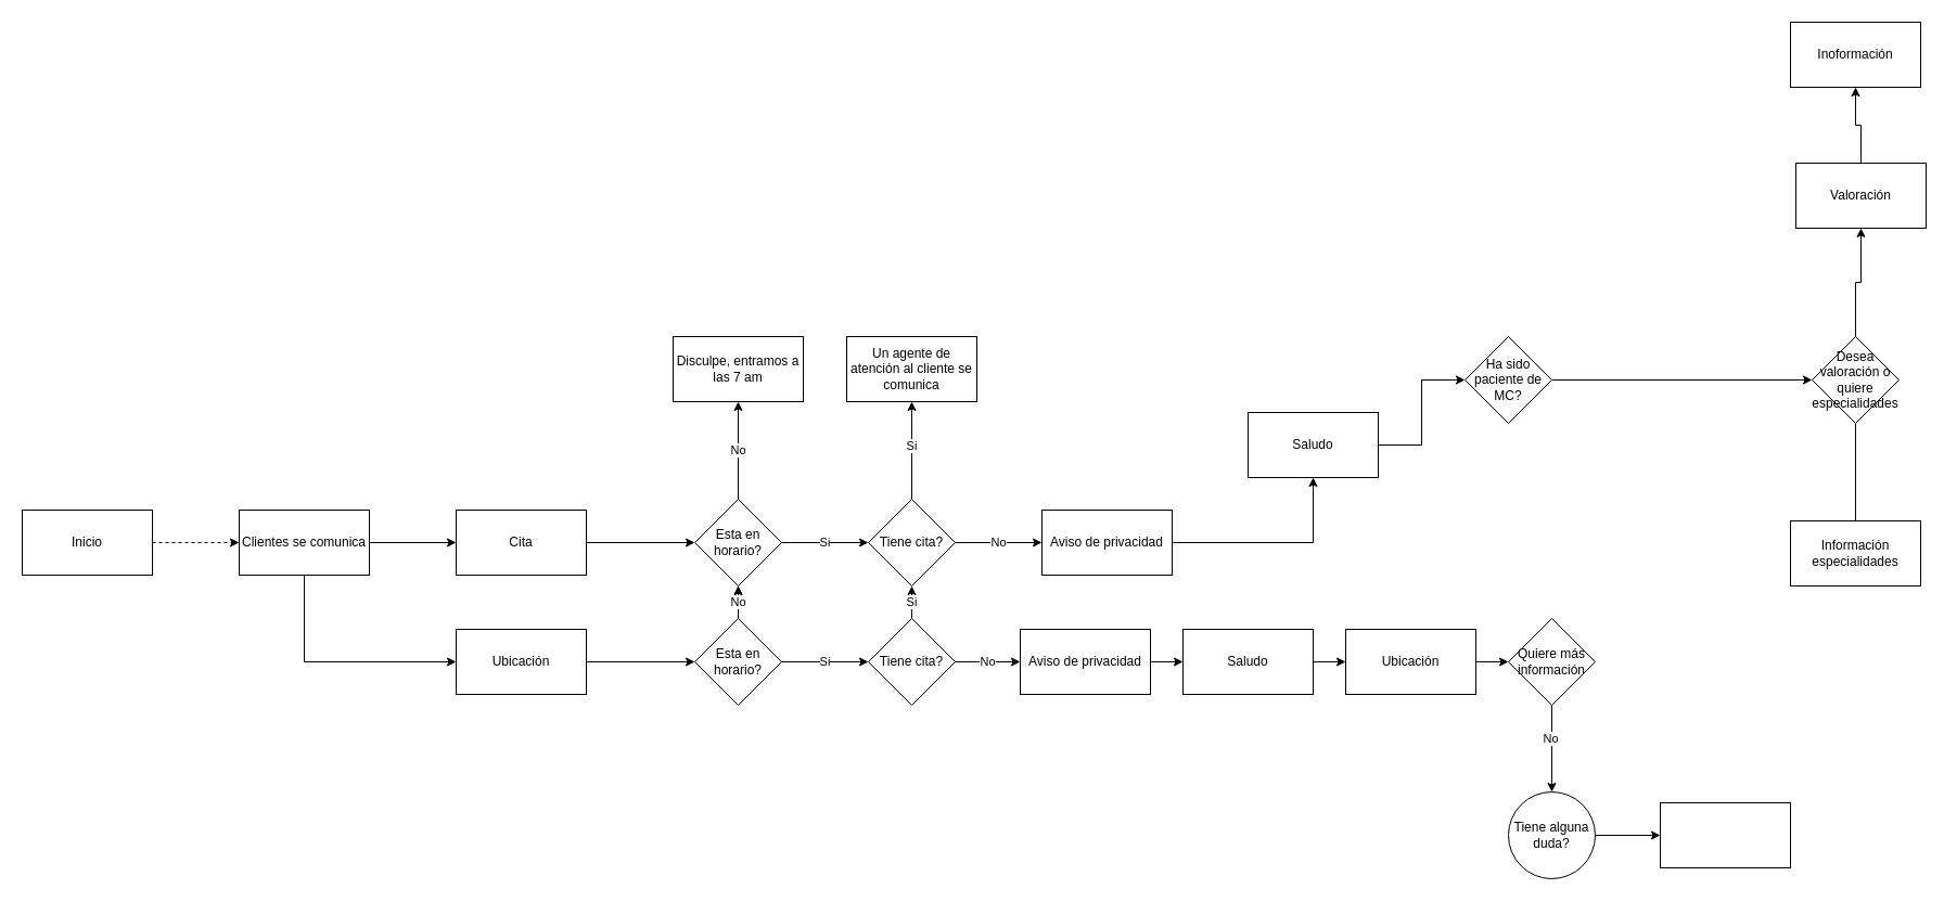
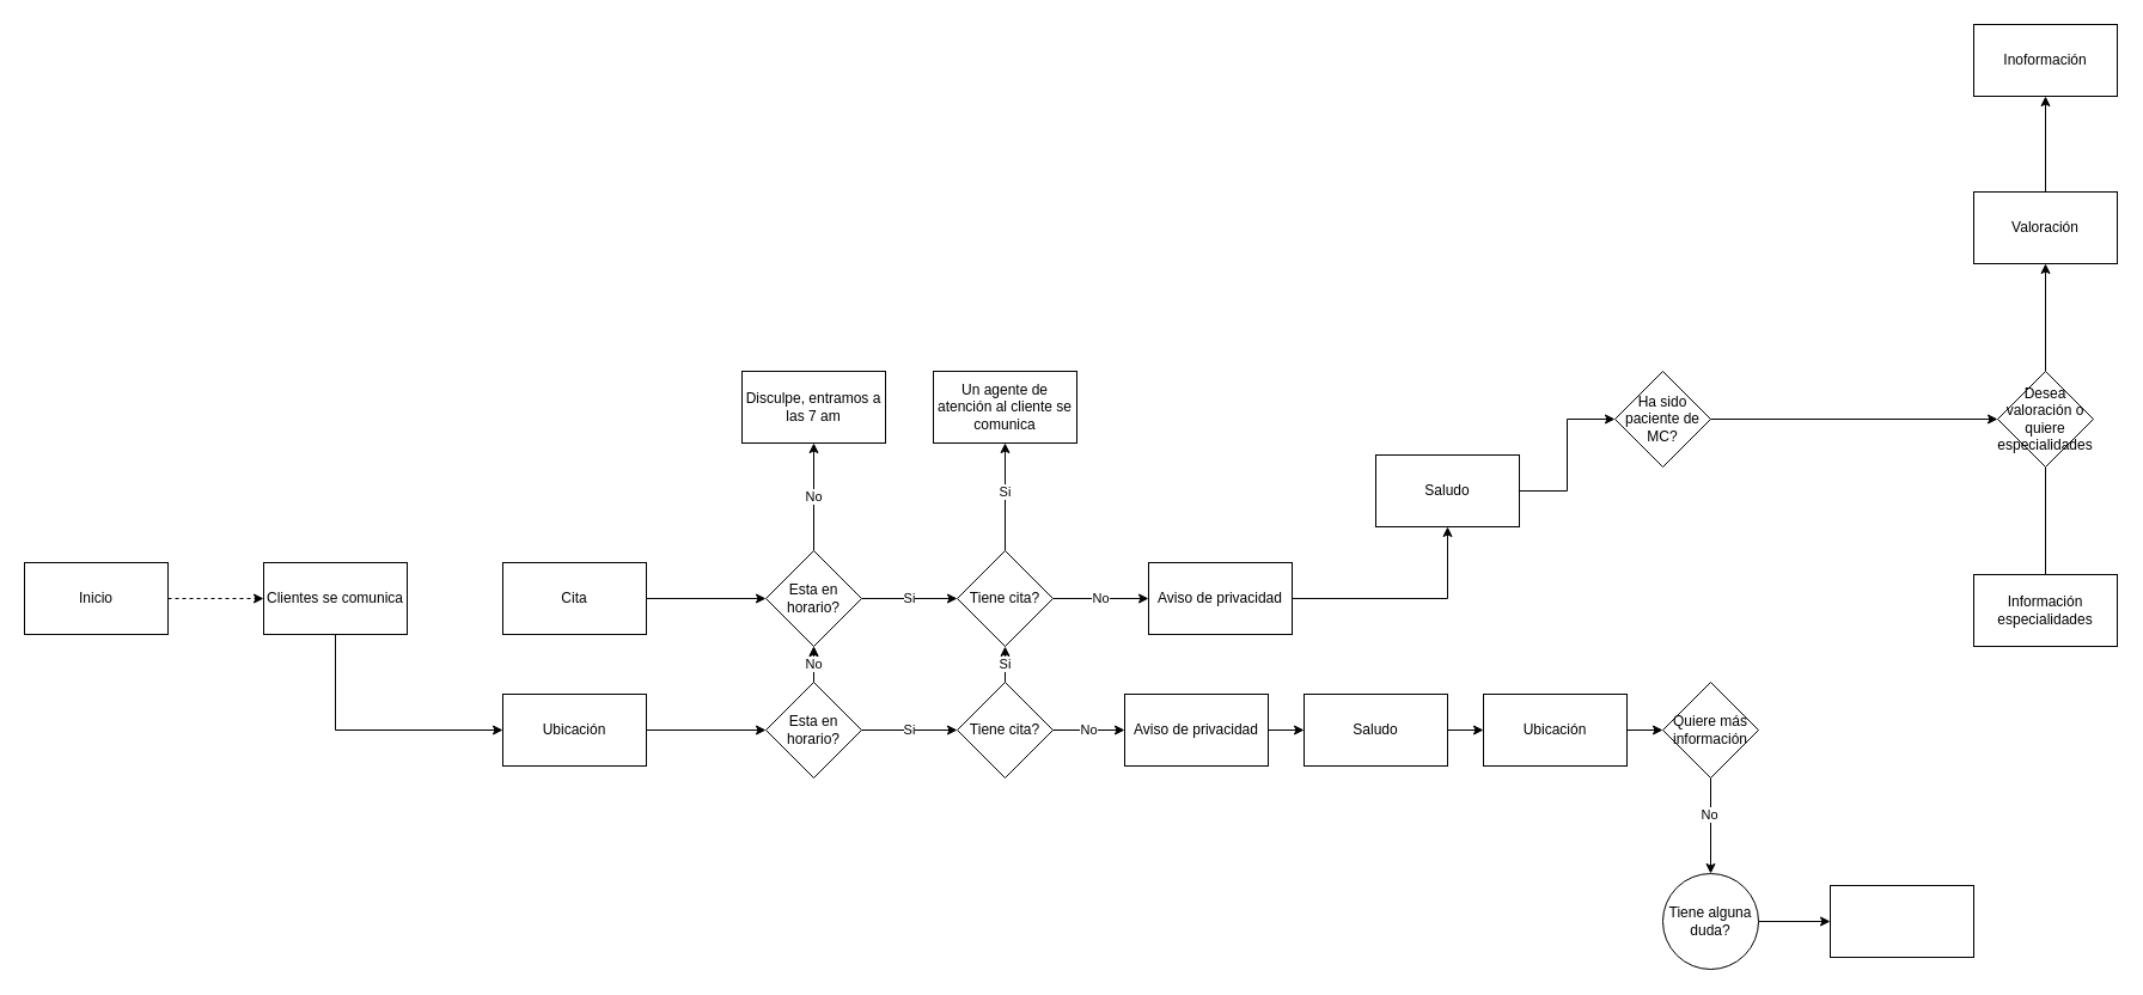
  <mxCell id="0" />
  <mxCell id="1" parent="0" />
  <mxCell id="2" value="" style="edgeStyle=orthogonalEdgeStyle;rounded=0;orthogonalLoop=1;jettySize=auto;html=1;dashed=1;" edge="1" parent="1" source="3" target="6"><mxGeometry relative="1" as="geometry" /></mxCell>
  <mxCell id="3" value="Inicio" style="rounded=0;whiteSpace=wrap;html=1;" vertex="1" parent="1"><mxGeometry x="20" y="470" width="120" height="60" as="geometry" /></mxCell>
- <mxCell id="4" value="" style="edgeStyle=orthogonalEdgeStyle;rounded=0;orthogonalLoop=1;jettySize=auto;html=1;" edge="1" parent="1" source="6" target="12"><mxGeometry relative="1" as="geometry" /></mxCell>
  <mxCell id="5" style="edgeStyle=orthogonalEdgeStyle;rounded=0;orthogonalLoop=1;jettySize=auto;html=1;entryX=0;entryY=0.5;entryDx=0;entryDy=0;" edge="1" parent="1" source="6" target="32"><mxGeometry relative="1" as="geometry"><Array as="points"><mxPoint x="280" y="610" /></Array></mxGeometry></mxCell>
  <mxCell id="6" value="Clientes se comunica" style="rounded=0;whiteSpace=wrap;html=1;" vertex="1" parent="1"><mxGeometry x="220" y="470" width="120" height="60" as="geometry" /></mxCell>
  <mxCell id="7" value="" style="edgeStyle=orthogonalEdgeStyle;rounded=0;orthogonalLoop=1;jettySize=auto;html=1;" edge="1" parent="1" source="8" target="10"><mxGeometry relative="1" as="geometry" /></mxCell>
  <mxCell id="8" value="Aviso de privacidad" style="rounded=0;whiteSpace=wrap;html=1;" vertex="1" parent="1"><mxGeometry x="960" y="470" width="120" height="60" as="geometry" /></mxCell>
  <mxCell id="9" value="" style="edgeStyle=orthogonalEdgeStyle;rounded=0;orthogonalLoop=1;jettySize=auto;html=1;" edge="1" parent="1" source="10" target="17"><mxGeometry relative="1" as="geometry" /></mxCell>
  <mxCell id="10" value="Saludo" style="whiteSpace=wrap;html=1;rounded=0;" vertex="1" parent="1"><mxGeometry x="1150" y="380" width="120" height="60" as="geometry" /></mxCell>
  <mxCell id="11" value="" style="edgeStyle=orthogonalEdgeStyle;rounded=0;orthogonalLoop=1;jettySize=auto;html=1;" edge="1" parent="1" source="12" target="15"><mxGeometry relative="1" as="geometry" /></mxCell>
  <mxCell id="12" value="Cita" style="whiteSpace=wrap;html=1;rounded=0;" vertex="1" parent="1"><mxGeometry x="420" y="470" width="120" height="60" as="geometry" /></mxCell>
  <mxCell id="13" value="No" style="edgeStyle=orthogonalEdgeStyle;rounded=0;orthogonalLoop=1;jettySize=auto;html=1;" edge="1" parent="1" source="15" target="18"><mxGeometry x="-0.002" relative="1" as="geometry"><mxPoint as="offset" /></mxGeometry></mxCell>
  <mxCell id="14" value="Si" style="edgeStyle=orthogonalEdgeStyle;rounded=0;orthogonalLoop=1;jettySize=auto;html=1;" edge="1" parent="1" source="15" target="22"><mxGeometry relative="1" as="geometry" /></mxCell>
  <mxCell id="15" value="Esta en horario?" style="rhombus;whiteSpace=wrap;html=1;rounded=0;" vertex="1" parent="1"><mxGeometry x="640" y="460" width="80" height="80" as="geometry" /></mxCell>
  <mxCell id="16" style="edgeStyle=orthogonalEdgeStyle;rounded=0;orthogonalLoop=1;jettySize=auto;html=1;entryX=0;entryY=0.5;entryDx=0;entryDy=0;" edge="1" parent="1" source="17" target="26"><mxGeometry relative="1" as="geometry" /></mxCell>
  <mxCell id="17" value="Ha sido paciente de MC?" style="rhombus;whiteSpace=wrap;html=1;" vertex="1" parent="1"><mxGeometry x="1350" y="310" width="80" height="80" as="geometry" /></mxCell>
  <mxCell id="18" value="Disculpe, entramos a las 7 am" style="whiteSpace=wrap;html=1;rounded=0;" vertex="1" parent="1"><mxGeometry x="620" y="310" width="120" height="60" as="geometry" /></mxCell>
  <mxCell id="19" value="No" style="edgeStyle=orthogonalEdgeStyle;rounded=0;orthogonalLoop=1;jettySize=auto;html=1;" edge="1" parent="1" source="22" target="8"><mxGeometry relative="1" as="geometry"><mxPoint as="offset" /></mxGeometry></mxCell>
  <mxCell id="20" value="" style="edgeStyle=orthogonalEdgeStyle;rounded=0;orthogonalLoop=1;jettySize=auto;html=1;" edge="1" parent="1" source="22" target="23"><mxGeometry relative="1" as="geometry" /></mxCell>
  <mxCell id="21" value="Si" style="edgeLabel;html=1;align=center;verticalAlign=middle;resizable=0;points=[];" vertex="1" connectable="0" parent="20"><mxGeometry x="0.111" y="1" relative="1" as="geometry"><mxPoint as="offset" /></mxGeometry></mxCell>
  <mxCell id="22" value="Tiene cita?" style="rhombus;whiteSpace=wrap;html=1;rounded=0;" vertex="1" parent="1"><mxGeometry x="800" y="460" width="80" height="80" as="geometry" /></mxCell>
  <mxCell id="23" value="Un agente de atención al cliente se comunica" style="whiteSpace=wrap;html=1;rounded=0;" vertex="1" parent="1"><mxGeometry x="780" y="310" width="120" height="60" as="geometry" /></mxCell>
  <mxCell id="24" value="" style="edgeStyle=orthogonalEdgeStyle;rounded=0;orthogonalLoop=1;jettySize=auto;html=1;" edge="1" parent="1" source="26" target="28"><mxGeometry relative="1" as="geometry" /></mxCell>
  <mxCell id="25" value="" style="edgeStyle=orthogonalEdgeStyle;rounded=0;orthogonalLoop=1;jettySize=auto;html=1;endArrow=none;" edge="1" parent="1" source="26" target="29"><mxGeometry relative="1" as="geometry" /></mxCell>
  <mxCell id="26" value="Desea valoración o quiere especialidades" style="rhombus;whiteSpace=wrap;html=1;" vertex="1" parent="1"><mxGeometry x="1670" y="310" width="80" height="80" as="geometry" /></mxCell>
  <mxCell id="27" value="" style="edgeStyle=orthogonalEdgeStyle;rounded=0;orthogonalLoop=1;jettySize=auto;html=1;" edge="1" parent="1" source="28" target="30"><mxGeometry relative="1" as="geometry" /></mxCell>
- <mxCell id="28" value="Valoración" style="whiteSpace=wrap;html=1;" vertex="1" parent="1"><mxGeometry x="1655" y="150" width="120" height="60" as="geometry" /></mxCell>
+ <mxCell id="28" value="Valoración" style="whiteSpace=wrap;html=1;" vertex="1" parent="1"><mxGeometry x="1650" width="120" height="60" as="geometry" y="160" /></mxCell>
  <mxCell id="29" value="Información especialidades" style="whiteSpace=wrap;html=1;" vertex="1" parent="1"><mxGeometry x="1650" y="480" width="120" height="60" as="geometry" /></mxCell>
  <mxCell id="30" value="Inoformación" style="whiteSpace=wrap;html=1;" vertex="1" parent="1"><mxGeometry x="1650" y="20" width="120" height="60" as="geometry" /></mxCell>
  <mxCell id="31" value="" style="edgeStyle=orthogonalEdgeStyle;rounded=0;orthogonalLoop=1;jettySize=auto;html=1;" edge="1" parent="1" source="32" target="36"><mxGeometry relative="1" as="geometry" /></mxCell>
  <mxCell id="32" value="Ubicación" style="rounded=0;whiteSpace=wrap;html=1;" vertex="1" parent="1"><mxGeometry x="420" y="580" width="120" height="60" as="geometry" /></mxCell>
  <mxCell id="33" value="Si" style="edgeStyle=orthogonalEdgeStyle;rounded=0;orthogonalLoop=1;jettySize=auto;html=1;" edge="1" parent="1" source="36" target="39"><mxGeometry relative="1" as="geometry" /></mxCell>
  <mxCell id="34" value="" style="edgeStyle=orthogonalEdgeStyle;rounded=0;orthogonalLoop=1;jettySize=auto;html=1;" edge="1" parent="1" source="36" target="15"><mxGeometry relative="1" as="geometry" /></mxCell>
  <mxCell id="35" value="No" style="edgeStyle=orthogonalEdgeStyle;rounded=0;orthogonalLoop=1;jettySize=auto;html=1;" edge="1" parent="1" source="36" target="15"><mxGeometry relative="1" as="geometry" /></mxCell>
  <mxCell id="36" value="Esta en horario?" style="rhombus;whiteSpace=wrap;html=1;rounded=0;" vertex="1" parent="1"><mxGeometry x="640" y="570" width="80" height="80" as="geometry" /></mxCell>
  <mxCell id="37" value="No" style="edgeStyle=orthogonalEdgeStyle;rounded=0;orthogonalLoop=1;jettySize=auto;html=1;" edge="1" parent="1" source="39" target="41"><mxGeometry relative="1" as="geometry" /></mxCell>
  <mxCell id="38" value="Si" style="edgeStyle=orthogonalEdgeStyle;rounded=0;orthogonalLoop=1;jettySize=auto;html=1;" edge="1" parent="1" source="39" target="22"><mxGeometry relative="1" as="geometry" /></mxCell>
  <mxCell id="39" value="Tiene cita?" style="rhombus;whiteSpace=wrap;html=1;rounded=0;" vertex="1" parent="1"><mxGeometry x="800" y="570" width="80" height="80" as="geometry" /></mxCell>
  <mxCell id="40" value="" style="edgeStyle=orthogonalEdgeStyle;rounded=0;orthogonalLoop=1;jettySize=auto;html=1;" edge="1" parent="1" source="41" target="43"><mxGeometry relative="1" as="geometry" /></mxCell>
  <mxCell id="41" value="Aviso de privacidad" style="whiteSpace=wrap;html=1;rounded=0;" vertex="1" parent="1"><mxGeometry x="940" y="580" width="120" height="60" as="geometry" /></mxCell>
  <mxCell id="42" value="" style="edgeStyle=orthogonalEdgeStyle;rounded=0;orthogonalLoop=1;jettySize=auto;html=1;" edge="1" parent="1" source="43" target="45"><mxGeometry relative="1" as="geometry" /></mxCell>
  <mxCell id="43" value="Saludo" style="whiteSpace=wrap;html=1;rounded=0;" vertex="1" parent="1"><mxGeometry x="1090" y="580" width="120" height="60" as="geometry" /></mxCell>
  <mxCell id="44" value="" style="edgeStyle=orthogonalEdgeStyle;rounded=0;orthogonalLoop=1;jettySize=auto;html=1;" edge="1" parent="1" source="45" target="48"><mxGeometry relative="1" as="geometry" /></mxCell>
  <mxCell id="45" value="Ubicación" style="whiteSpace=wrap;html=1;rounded=0;" vertex="1" parent="1"><mxGeometry x="1240" y="580" width="120" height="60" as="geometry" /></mxCell>
  <mxCell id="46" value="" style="edgeStyle=orthogonalEdgeStyle;rounded=0;orthogonalLoop=1;jettySize=auto;html=1;" edge="1" parent="1" source="48" target="50"><mxGeometry relative="1" as="geometry" /></mxCell>
  <mxCell id="47" value="No" style="edgeLabel;html=1;align=center;verticalAlign=middle;resizable=0;points=[];" vertex="1" connectable="0" parent="46"><mxGeometry x="-0.252" y="-2" relative="1" as="geometry"><mxPoint as="offset" /></mxGeometry></mxCell>
  <mxCell id="48" value="Quiere más información" style="rhombus;whiteSpace=wrap;html=1;rounded=0;" vertex="1" parent="1"><mxGeometry x="1390" y="570" width="80" height="80" as="geometry" /></mxCell>
  <mxCell id="49" value="" style="edgeStyle=orthogonalEdgeStyle;rounded=0;orthogonalLoop=1;jettySize=auto;html=1;" edge="1" parent="1" source="50" target="51"><mxGeometry relative="1" as="geometry" /></mxCell>
  <mxCell id="50" value="Tiene alguna duda?" style="ellipse;whiteSpace=wrap;html=1;" vertex="1" parent="1"><mxGeometry x="1390" y="730" width="80" height="80" as="geometry" /></mxCell>
  <mxCell id="51" value="" style="whiteSpace=wrap;html=1;rounded=0;" vertex="1" parent="1"><mxGeometry x="1530" y="740" width="120" height="60" as="geometry" /></mxCell>
